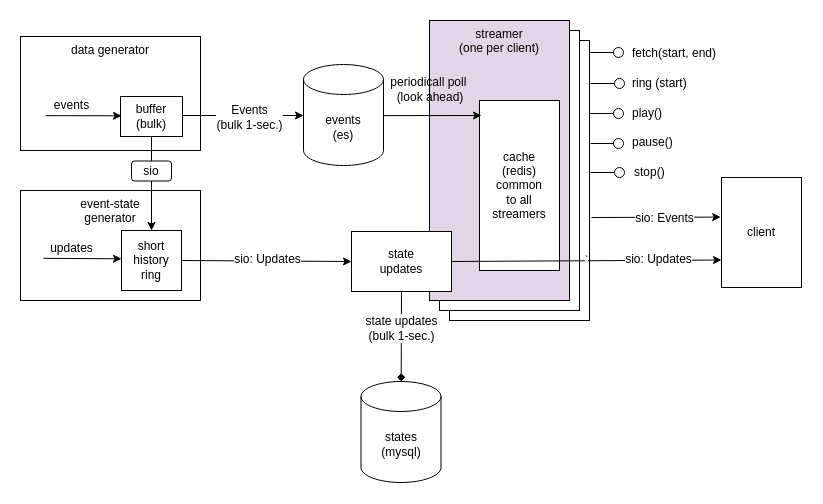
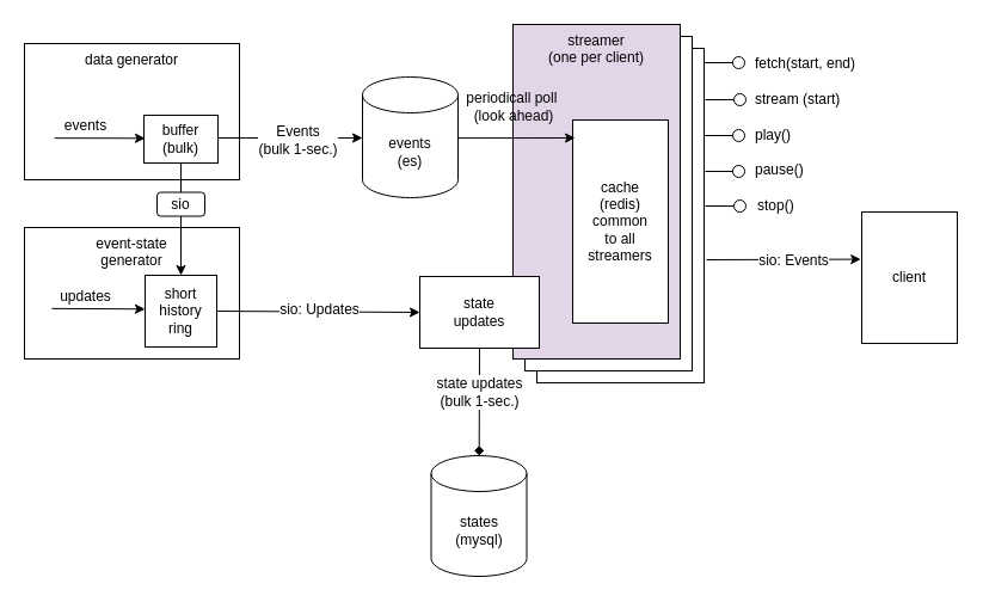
  <mxCell id="0" />
  <mxCell id="1" parent="0" />
  <mxCell id="2" value="" style="rounded=0;whiteSpace=wrap;html=1;verticalAlign=top;align=center;" parent="1" vertex="1"><mxGeometry x="449" y="40" width="140" height="280" as="geometry" /></mxCell>
  <mxCell id="3" value="" style="rounded=0;whiteSpace=wrap;html=1;verticalAlign=top;align=center;" parent="1" vertex="1"><mxGeometry x="439" y="30" width="140" height="280" as="geometry" /></mxCell>
  <mxCell id="4" value="event-state&lt;br&gt;generator" style="rounded=0;whiteSpace=wrap;html=1;verticalAlign=top;align=center;" parent="1" vertex="1"><mxGeometry x="20" y="190" width="180" height="110" as="geometry" /></mxCell>
  <mxCell id="5" value="streamer&lt;br&gt;(one per client)" style="rounded=0;whiteSpace=wrap;html=1;verticalAlign=top;align=center;fillColor=#e1d5e7;" parent="1" vertex="1"><mxGeometry x="429" y="20" width="140" height="280" as="geometry" /></mxCell>
  <mxCell id="6" value="events&lt;br&gt;(es)" style="shape=cylinder3;whiteSpace=wrap;html=1;boundedLbl=1;backgroundOutline=1;size=15;" parent="1" vertex="1"><mxGeometry x="303" y="64" width="80" height="101" as="geometry" /></mxCell>
  <mxCell id="7" value="" style="endArrow=classic;html=1;entryX=-0.01;entryY=0.36;entryDx=0;entryDy=0;entryPerimeter=0;" parent="1" target="10" edge="1"><mxGeometry width="50" height="50" relative="1" as="geometry"><mxPoint x="591" y="217" as="sourcePoint" /><mxPoint x="767" y="217" as="targetPoint" /></mxGeometry></mxCell>
  <mxCell id="8" value="&lt;span style=&quot;font-size: 12px&quot;&gt;sio:&amp;nbsp;&lt;/span&gt;&lt;span style=&quot;font-size: 12px&quot;&gt;Events&lt;/span&gt;" style="edgeLabel;html=1;align=center;verticalAlign=middle;resizable=0;points=[];" parent="7" vertex="1" connectable="0"><mxGeometry x="0.112" y="-1" relative="1" as="geometry"><mxPoint as="offset" /></mxGeometry></mxCell>
  <mxCell id="9" value="periodicall poll&amp;nbsp;&lt;br&gt;(look ahead)" style="text;html=1;strokeColor=none;fillColor=none;align=center;verticalAlign=middle;whiteSpace=wrap;rounded=0;" parent="1" vertex="1"><mxGeometry x="387" y="66.79" width="86" height="45" as="geometry" /></mxCell>
  <mxCell id="10" value="&lt;span&gt;client&lt;/span&gt;" style="rounded=0;whiteSpace=wrap;html=1;" parent="1" vertex="1"><mxGeometry x="721" y="177" width="80" height="110" as="geometry" /></mxCell>
  <mxCell id="11" value="cache&lt;br&gt;(redis)&lt;br&gt;common&lt;br&gt;to all&lt;br&gt;streamers" style="rounded=0;whiteSpace=wrap;html=1;" parent="1" vertex="1"><mxGeometry x="479" y="100" width="80" height="170" as="geometry" /></mxCell>
  <mxCell id="12" value="data generator" style="rounded=0;whiteSpace=wrap;html=1;verticalAlign=top;align=center;" parent="1" vertex="1"><mxGeometry x="20" y="36" width="180" height="114" as="geometry" /></mxCell>
  <mxCell id="13" value="" style="endArrow=classic;html=1;entryX=0;entryY=0;entryDx=0;entryDy=30;entryPerimeter=0;" parent="1" edge="1"><mxGeometry width="50" height="50" relative="1" as="geometry"><mxPoint x="181" y="115" as="sourcePoint" /><mxPoint x="303" y="115" as="targetPoint" /></mxGeometry></mxCell>
  <mxCell id="14" value="&lt;span style=&quot;font-size: 12px&quot;&gt;Events&lt;br&gt;&lt;/span&gt;&lt;span style=&quot;font-size: 12px&quot;&gt;(bulk 1-sec.)&lt;/span&gt;&lt;span style=&quot;font-size: 12px&quot;&gt;&lt;br&gt;&lt;/span&gt;" style="edgeLabel;html=1;align=center;verticalAlign=middle;resizable=0;points=[];" parent="13" vertex="1" connectable="0"><mxGeometry x="-0.083" y="-1" relative="1" as="geometry"><mxPoint x="11" as="offset" /></mxGeometry></mxCell>
  <mxCell id="15" value="short&lt;br&gt;history&lt;br&gt;ring" style="rounded=0;whiteSpace=wrap;html=1;" parent="1" vertex="1"><mxGeometry x="121" y="230" width="60" height="60" as="geometry" /></mxCell>
  <mxCell id="16" value="" style="endArrow=classic;html=1;exitX=-0.018;exitY=0.994;exitDx=0;exitDy=0;exitPerimeter=0;" parent="1" source="17" edge="1"><mxGeometry width="50" height="50" relative="1" as="geometry"><mxPoint x="21" y="115.29" as="sourcePoint" /><mxPoint x="121" y="115.29" as="targetPoint" /></mxGeometry></mxCell>
  <mxCell id="17" value="events" style="text;html=1;align=center;verticalAlign=middle;resizable=0;points=[];autosize=1;strokeColor=none;fillColor=none;" parent="1" vertex="1"><mxGeometry x="46" y="95.29" width="50" height="20" as="geometry" /></mxCell>
  <mxCell id="18" value="" style="endArrow=classic;html=1;exitX=0.033;exitY=0.977;exitDx=0;exitDy=0;exitPerimeter=0;" parent="1" source="19" edge="1"><mxGeometry width="50" height="50" relative="1" as="geometry"><mxPoint x="21" y="258.29" as="sourcePoint" /><mxPoint x="121" y="258.29" as="targetPoint" /></mxGeometry></mxCell>
  <mxCell id="19" value="updates" style="text;html=1;align=center;verticalAlign=middle;resizable=0;points=[];autosize=1;strokeColor=none;fillColor=none;" parent="1" vertex="1"><mxGeometry x="41" y="238.29" width="60" height="20" as="geometry" /></mxCell>
- <mxCell id="20" value="ring (start)" style="text;html=1;strokeColor=none;fillColor=none;align=left;verticalAlign=middle;whiteSpace=wrap;rounded=0;" parent="1" vertex="1"><mxGeometry x="630" y="68" width="120" height="30" as="geometry" /></mxCell>
+ <mxCell id="20" value="stream (start)" style="text;html=1;strokeColor=none;fillColor=none;align=left;verticalAlign=middle;whiteSpace=wrap;rounded=0;" parent="1" vertex="1"><mxGeometry x="630" y="68" width="120" height="30" as="geometry" /></mxCell>
  <mxCell id="21" value="play()" style="text;html=1;strokeColor=none;fillColor=none;align=left;verticalAlign=middle;whiteSpace=wrap;rounded=0;" parent="1" vertex="1"><mxGeometry x="630" y="98" width="120" height="30" as="geometry" /></mxCell>
  <mxCell id="22" value="pause()" style="text;html=1;strokeColor=none;fillColor=none;align=left;verticalAlign=middle;whiteSpace=wrap;rounded=0;" parent="1" vertex="1"><mxGeometry x="630" y="127" width="120" height="30" as="geometry" /></mxCell>
  <mxCell id="23" value="fetch(start, end)" style="text;html=1;strokeColor=none;fillColor=none;align=left;verticalAlign=middle;whiteSpace=wrap;rounded=0;" parent="1" vertex="1"><mxGeometry x="630" y="38" width="120" height="30" as="geometry" /></mxCell>
  <mxCell id="24" value="stop()" style="text;html=1;strokeColor=none;fillColor=none;align=left;verticalAlign=middle;whiteSpace=wrap;rounded=0;" parent="1" vertex="1"><mxGeometry x="632" y="157" width="120" height="30" as="geometry" /></mxCell>
  <mxCell id="25" value="" style="group" parent="1" vertex="1" connectable="0"><mxGeometry x="589" y="47" width="34" height="10" as="geometry" /></mxCell>
  <mxCell id="26" value="" style="ellipse;whiteSpace=wrap;html=1;aspect=fixed;" parent="25" vertex="1"><mxGeometry x="24" width="10" height="10" as="geometry" /></mxCell>
  <mxCell id="27" value="" style="endArrow=none;html=1;exitX=0;exitY=0.5;exitDx=0;exitDy=0;" parent="25" source="26" edge="1"><mxGeometry width="50" height="50" relative="1" as="geometry"><mxPoint x="20" y="26" as="sourcePoint" /><mxPoint y="5" as="targetPoint" /></mxGeometry></mxCell>
  <mxCell id="28" value="" style="group" parent="1" vertex="1" connectable="0"><mxGeometry x="590" y="78" width="34" height="10" as="geometry" /></mxCell>
  <mxCell id="29" value="" style="ellipse;whiteSpace=wrap;html=1;aspect=fixed;" parent="28" vertex="1"><mxGeometry x="24" width="10" height="10" as="geometry" /></mxCell>
  <mxCell id="30" value="" style="endArrow=none;html=1;exitX=0;exitY=0.5;exitDx=0;exitDy=0;" parent="28" source="29" edge="1"><mxGeometry width="50" height="50" relative="1" as="geometry"><mxPoint x="20" y="26" as="sourcePoint" /><mxPoint y="5" as="targetPoint" /></mxGeometry></mxCell>
  <mxCell id="31" value="" style="group" parent="1" vertex="1" connectable="0"><mxGeometry x="589" y="108" width="34" height="10" as="geometry" /></mxCell>
  <mxCell id="32" value="" style="ellipse;whiteSpace=wrap;html=1;aspect=fixed;" parent="31" vertex="1"><mxGeometry x="24" width="10" height="10" as="geometry" /></mxCell>
  <mxCell id="33" value="" style="endArrow=none;html=1;exitX=0;exitY=0.5;exitDx=0;exitDy=0;" parent="31" edge="1"><mxGeometry width="50" height="50" relative="1" as="geometry"><mxPoint x="24" y="5" as="sourcePoint" /><mxPoint y="5" as="targetPoint" /></mxGeometry></mxCell>
  <mxCell id="34" value="" style="group" parent="1" vertex="1" connectable="0"><mxGeometry x="590" y="138" width="34" height="10" as="geometry" /></mxCell>
  <mxCell id="35" value="" style="ellipse;whiteSpace=wrap;html=1;aspect=fixed;" parent="34" vertex="1"><mxGeometry x="23" width="10" height="10" as="geometry" /></mxCell>
  <mxCell id="36" value="" style="endArrow=none;html=1;exitX=0;exitY=0.5;exitDx=0;exitDy=0;" parent="34" source="35" edge="1"><mxGeometry width="50" height="50" relative="1" as="geometry"><mxPoint x="20" y="26" as="sourcePoint" /><mxPoint y="5" as="targetPoint" /></mxGeometry></mxCell>
  <mxCell id="37" value="" style="group" parent="1" vertex="1" connectable="0"><mxGeometry x="590" y="167" width="34" height="10" as="geometry" /></mxCell>
  <mxCell id="38" value="" style="ellipse;whiteSpace=wrap;html=1;aspect=fixed;" parent="37" vertex="1"><mxGeometry x="24" width="10" height="10" as="geometry" /></mxCell>
  <mxCell id="39" value="" style="endArrow=none;html=1;exitX=0;exitY=0.5;exitDx=0;exitDy=0;" parent="37" source="38" edge="1"><mxGeometry width="50" height="50" relative="1" as="geometry"><mxPoint x="20" y="26" as="sourcePoint" /><mxPoint y="5" as="targetPoint" /></mxGeometry></mxCell>
  <mxCell id="40" value="states&lt;br&gt;(mysql)" style="shape=cylinder3;whiteSpace=wrap;html=1;boundedLbl=1;backgroundOutline=1;size=15;" parent="1" vertex="1"><mxGeometry x="360.5" y="381" width="80" height="101" as="geometry" /></mxCell>
  <mxCell id="41" value="" style="endArrow=diamond;html=1;exitX=0.5;exitY=1;exitDx=0;exitDy=0;" parent="1" edge="1" target="40" source="49"><mxGeometry width="50" height="50" relative="1" as="geometry"><mxPoint x="219" y="420" as="sourcePoint" /><mxPoint x="401" y="340" as="targetPoint" /></mxGeometry></mxCell>
  <mxCell id="42" value="&lt;span style=&quot;font-size: 12px&quot;&gt;state updates&lt;br&gt;&lt;/span&gt;&lt;span style=&quot;font-size: 12px&quot;&gt;(bulk 1-sec.)&lt;/span&gt;&lt;span style=&quot;font-size: 12px&quot;&gt;&lt;br&gt;&lt;/span&gt;" style="edgeLabel;html=1;align=center;verticalAlign=middle;resizable=0;points=[];" parent="41" vertex="1" connectable="0"><mxGeometry x="-0.083" y="-1" relative="1" as="geometry"><mxPoint x="1" y="-4" as="offset" /></mxGeometry></mxCell>
  <mxCell id="43" value="buffer&lt;br&gt;(bulk)" style="rounded=0;whiteSpace=wrap;html=1;" parent="1" vertex="1"><mxGeometry x="120" y="96" width="62" height="40" as="geometry" /></mxCell>
  <mxCell id="44" value="" style="endArrow=classic;html=1;exitX=0.5;exitY=1;exitDx=0;exitDy=0;" parent="1" source="43" target="15" edge="1"><mxGeometry width="50" height="50" relative="1" as="geometry"><mxPoint x="361" y="281" as="sourcePoint" /><mxPoint x="363" y="351" as="targetPoint" /></mxGeometry></mxCell>
  <mxCell id="45" value="sio" style="whiteSpace=wrap;html=1;rounded=1;" parent="1" vertex="1"><mxGeometry x="131" y="160.5" width="40" height="20" as="geometry" /></mxCell>
  <mxCell id="46" value="" style="endArrow=classic;html=1;exitX=0.995;exitY=0.605;exitDx=0;exitDy=0;exitPerimeter=0;" parent="1" edge="1"><mxGeometry width="50" height="50" relative="1" as="geometry"><mxPoint x="382.6" y="115.105" as="sourcePoint" /><mxPoint x="481" y="115" as="targetPoint" /></mxGeometry></mxCell>
  <mxCell id="47" value="" style="endArrow=classic;html=1;exitX=1;exitY=0.5;exitDx=0;exitDy=0;entryX=0;entryY=0.5;entryDx=0;entryDy=0;startArrow=none;" edge="1" parent="1" source="15" target="49"><mxGeometry width="50" height="50" relative="1" as="geometry"><mxPoint x="282" y="260" as="sourcePoint" /><mxPoint x="401" y="259" as="targetPoint" /></mxGeometry></mxCell>
  <mxCell id="48" value="&lt;span style=&quot;font-size: 12px&quot;&gt;sio: Updates&lt;/span&gt;" style="edgeLabel;html=1;align=center;verticalAlign=middle;resizable=0;points=[];" vertex="1" connectable="0" parent="47"><mxGeometry x="0.117" y="-2" relative="1" as="geometry"><mxPoint x="-9" y="-4" as="offset" /></mxGeometry></mxCell>
  <mxCell id="49" value="state&lt;br&gt;updates" style="rounded=0;whiteSpace=wrap;html=1;" vertex="1" parent="1"><mxGeometry x="351" y="231" width="100" height="60" as="geometry" /></mxCell>
- <mxCell id="50" value="`" style="endArrow=classic;html=1;entryX=0;entryY=0.75;entryDx=0;entryDy=0;exitX=1;exitY=0.5;exitDx=0;exitDy=0;" parent="1" target="10" edge="1" source="49"><mxGeometry width="50" height="50" relative="1" as="geometry"><mxPoint x="591" y="260" as="sourcePoint" /><mxPoint x="691" y="277" as="targetPoint" /></mxGeometry></mxCell>
- <mxCell id="51" value="&lt;span style=&quot;font-size: 12px&quot;&gt;sio: Updates&lt;/span&gt;" style="edgeLabel;html=1;align=center;verticalAlign=middle;resizable=0;points=[];" parent="50" vertex="1" connectable="0"><mxGeometry x="0.151" y="-1" relative="1" as="geometry"><mxPoint x="51" y="-3" as="offset" /></mxGeometry></mxCell>
